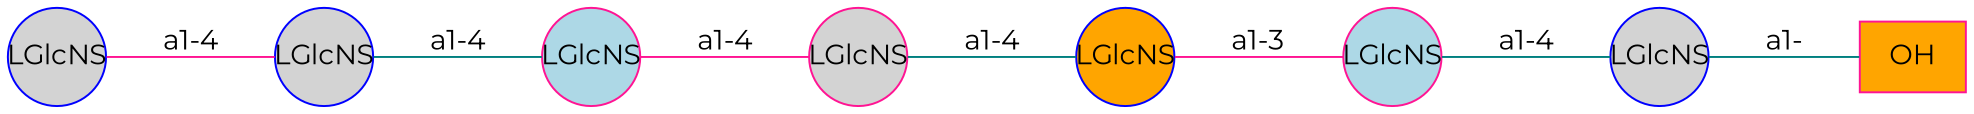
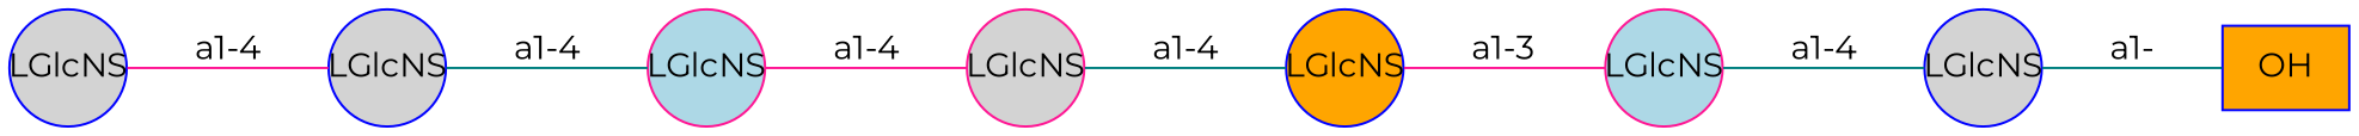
  graph {
    nodesep=0.05
    rankdir=LR
    ranksep=0.8
    splines=false
    fontname=Montserrat
    node [fixedsize=true fontname=Montserrat labelfontsize=12 scale=true shape=circle style=filled fillcolor=lightgrey color=deeppink]
    edge [fontname=Montserrat headclip=true labelangle=320.0 labeldistance=1.2 labelfontsize=12 tailclip=true color=teal]
-   n1 [label=OH shape=box fillcolor=orange]
+   n1 [label=OH shape=box fillcolor=orange color=blue]
    n2 [height=0.7 label=LGlcNS color=blue]
    n3 [height=0.7 label=LGlcNS fillcolor=lightblue]
    n4 [height=0.7 label=LGlcNS fillcolor=orange color=blue]
    n5 [height=0.7 label=LGlcNS]
    n6 [height=0.7 label=LGlcNS fillcolor=lightblue]
    n7 [height=0.7 label=LGlcNS color=blue]
    n8 [height=0.7 label=LGlcNS color=blue]
    n2 -- n1 [label="a1-"]
    n3 -- n2 [label="a1-4"]
    n4 -- n3 [label="a1-3" color=deeppink]
    n5 -- n4 [label="a1-4"]
    n6 -- n5 [label="a1-4" color=deeppink]
    n7 -- n6 [label="a1-4"]
    n8 -- n7 [label="a1-4" color=deeppink]
  }
